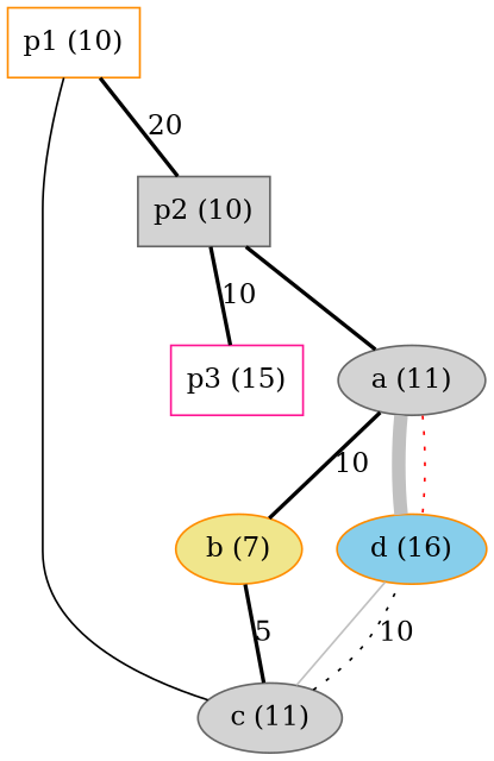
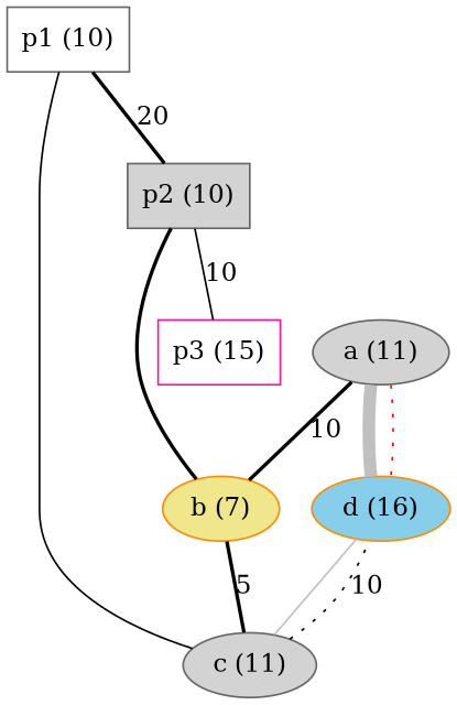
  graph {
    node [color=gray40 fillcolor=lightgrey style=filled]
    edge [style=bold]
    n1 [label="a (11)" width=0.5]
    n2 [color=darkorange fillcolor=khaki label="b (7)" width=0.5]
    n3 [color=darkorange fillcolor=skyblue label="d (16)" width=0.5]
    n4 [label="c (11)" width=0.5]
-   n5 [color=darkorange fillcolor=white label="p1 (10)" shape=box width=0.5]
+   n5 [fillcolor=white label="p1 (10)" shape=box width=0.5]
    n6 [label="p2 (10)" shape=box width=0.5]
    n7 [color=deeppink fillcolor=white label="p3 (15)" shape=box width=0.5]
    subgraph sub_1 {
      rank=1
      n1
    }
    subgraph sub_2 {
      rank=same
      n2
      n3
    }
    n1 -- n2 [label=10]
    n1 -- n3 [arrowhead=none color=grey penwidth=7 style=solid]
    n1 -- n3 [color=red style=dotted]
    n2 -- n4 [label=5]
    n3 -- n4 [color=grey style=solid]
    n4 -- n3 [label=10 style=dotted]
    n5 -- n4 [style=solid]
    n5 -- n6 [label=20]
-   n6 -- n1
-   n6 -- n7 [label=10]
+   n6 -- n2
+   n6 -- n7 [label=10 style=solid]
  }
